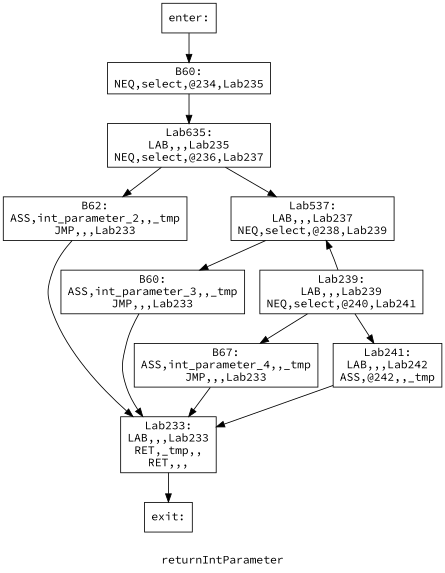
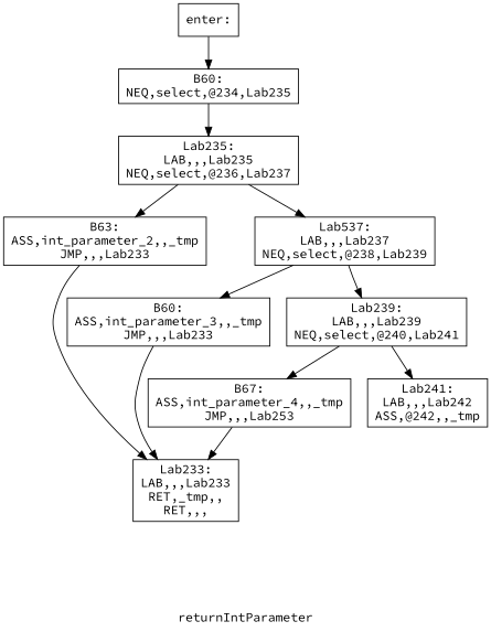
  digraph {
    fontname="Source Code Pro"
    label=returnIntParameter
    node [fontname="Source Code Pro" shape=box]
    edge [fontname="Source Code Pro"]
    n1 [label="B60:\nNEQ,select,@234,Lab235\n"]
-   n2 [label="Lab635:\nLAB,,,Lab235\nNEQ,select,@236,Lab237\n"]
-   n3 [label="B62:\nASS,int_parameter_2,,_tmp\nJMP,,,Lab233\n"]
+   n2 [label="Lab235:\nLAB,,,Lab235\nNEQ,select,@236,Lab237\n"]
+   n3 [label="B63:\nASS,int_parameter_2,,_tmp\nJMP,,,Lab233\n"]
    n4 [label="Lab537:\nLAB,,,Lab237\nNEQ,select,@238,Lab239\n"]
    n5 [label="Lab233:\nLAB,,,Lab233\nRET,_tmp,,\nRET,,,\n"]
-   n6 [label="exit:\n"]
    n7 [label="B60:\nASS,int_parameter_3,,_tmp\nJMP,,,Lab233\n"]
-   n8 [label="B67:\nASS,int_parameter_4,,_tmp\nJMP,,,Lab233\n"]
+   n8 [label="B67:\nASS,int_parameter_4,,_tmp\nJMP,,,Lab253\n"]
    n9 [label="Lab239:\nLAB,,,Lab239\nNEQ,select,@240,Lab241\n"]
    n10 [label="Lab241:\nLAB,,,Lab242\nASS,@242,,_tmp\n"]
    n11 [label="enter:\n"]
    n1 -> n2
    n2 -> n3
    n2 -> n4
    n3 -> n5
    n4 -> n7
-   n9 -> n4
-   n5 -> n6
+   n4 -> n9
    n7 -> n5
    n8 -> n5
    n9 -> n8
    n9 -> n10
-   n10 -> n5
    n11 -> n1
  }
